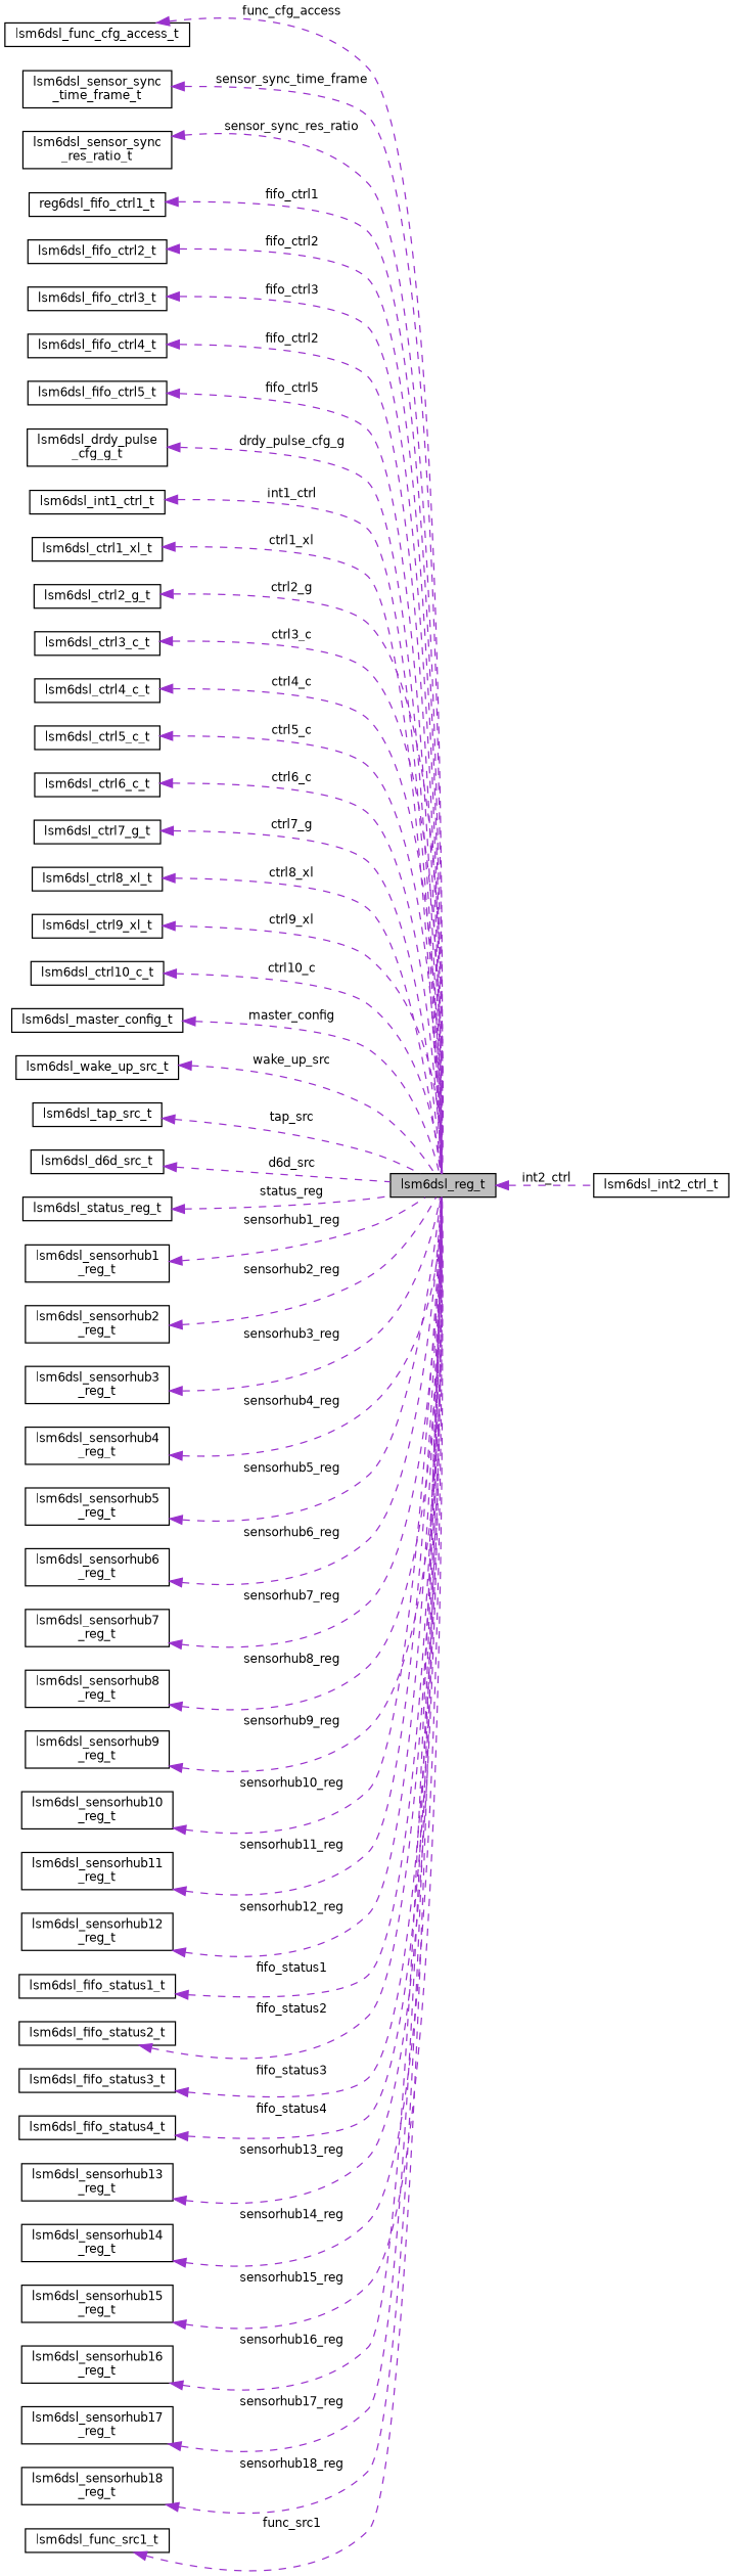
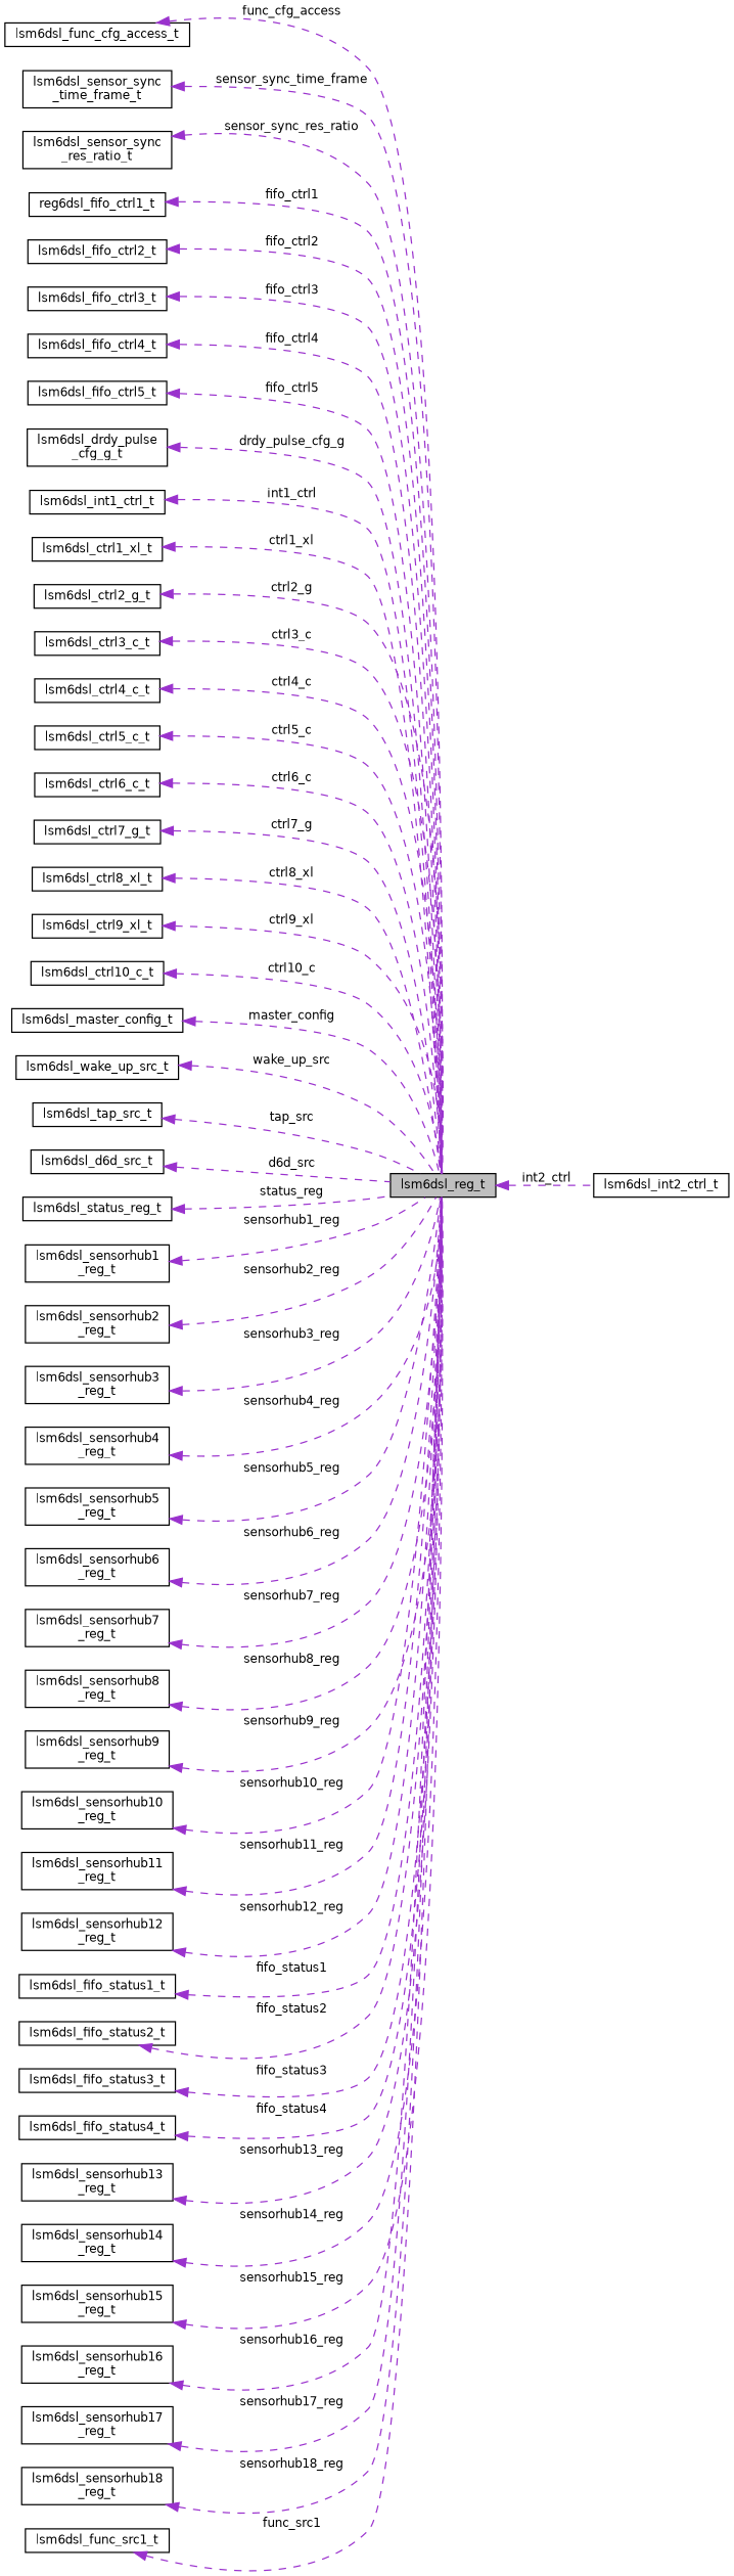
  digraph {
    rankdir=LR
    node [color=black fillcolor=white fontname=Helvetica fontsize=10 shape=record style=filled]
    edge [color=darkorchid3 dir=back fontname=Helvetica fontsize=10 labelfontname=Helvetica labelfontsize=10 style=dashed]
    n1 [fillcolor=grey75 fontcolor=black height=0.2 label=lsm6dsl_reg_t width=0.4]
    n2 [height=0.2 label=lsm6dsl_int2_ctrl_t width=0.4]
    n3 [height=0.2 label=lsm6dsl_func_cfg_access_t width=0.4]
    n4 [height=0.2 label="lsm6dsl_sensor_sync\l_time_frame_t" width=0.4]
    n5 [height=0.2 label="lsm6dsl_sensor_sync\l_res_ratio_t" width=0.4]
    n6 [height=0.2 label=reg6dsl_fifo_ctrl1_t width=0.4]
    n7 [height=0.2 label=lsm6dsl_fifo_ctrl2_t width=0.4]
    n8 [height=0.2 label=lsm6dsl_fifo_ctrl3_t width=0.4]
    n9 [height=0.2 label=lsm6dsl_fifo_ctrl4_t width=0.4]
    n10 [height=0.2 label=lsm6dsl_fifo_ctrl5_t width=0.4]
    n11 [height=0.2 label="lsm6dsl_drdy_pulse\l_cfg_g_t" width=0.4]
    n12 [height=0.2 label=lsm6dsl_int1_ctrl_t width=0.4]
    n13 [height=0.2 label=lsm6dsl_ctrl1_xl_t width=0.4]
    n14 [height=0.2 label=lsm6dsl_ctrl2_g_t width=0.4]
    n15 [height=0.2 label=lsm6dsl_ctrl3_c_t width=0.4]
    n16 [height=0.2 label=lsm6dsl_ctrl4_c_t width=0.4]
    n17 [height=0.2 label=lsm6dsl_ctrl5_c_t width=0.4]
    n18 [height=0.2 label=lsm6dsl_ctrl6_c_t width=0.4]
    n19 [height=0.2 label=lsm6dsl_ctrl7_g_t width=0.4]
    n20 [height=0.2 label=lsm6dsl_ctrl8_xl_t width=0.4]
    n21 [height=0.2 label=lsm6dsl_ctrl9_xl_t width=0.4]
    n22 [height=0.2 label=lsm6dsl_ctrl10_c_t width=0.4]
    n23 [height=0.2 label=lsm6dsl_master_config_t width=0.4]
    n24 [height=0.2 label=lsm6dsl_wake_up_src_t width=0.4]
    n25 [height=0.2 label=lsm6dsl_tap_src_t width=0.4]
    n26 [height=0.2 label=lsm6dsl_d6d_src_t width=0.4]
    n27 [height=0.2 label=lsm6dsl_status_reg_t width=0.4]
    n28 [height=0.2 label="lsm6dsl_sensorhub1\l_reg_t" width=0.4]
    n29 [height=0.2 label="lsm6dsl_sensorhub2\l_reg_t" width=0.4]
    n30 [height=0.2 label="lsm6dsl_sensorhub3\l_reg_t" width=0.4]
    n31 [height=0.2 label="lsm6dsl_sensorhub4\l_reg_t" width=0.4]
    n32 [height=0.2 label="lsm6dsl_sensorhub5\l_reg_t" width=0.4]
    n33 [height=0.2 label="lsm6dsl_sensorhub6\l_reg_t" width=0.4]
    n34 [height=0.2 label="lsm6dsl_sensorhub7\l_reg_t" width=0.4]
    n35 [height=0.2 label="lsm6dsl_sensorhub8\l_reg_t" width=0.4]
    n36 [height=0.2 label="lsm6dsl_sensorhub9\l_reg_t" width=0.4]
    n37 [height=0.2 label="lsm6dsl_sensorhub10\l_reg_t" width=0.4]
    n38 [height=0.2 label="lsm6dsl_sensorhub11\l_reg_t" width=0.4]
    n39 [height=0.2 label="lsm6dsl_sensorhub12\l_reg_t" width=0.4]
    n40 [height=0.2 label=lsm6dsl_fifo_status1_t width=0.4]
    n41 [height=0.2 label=lsm6dsl_fifo_status2_t width=0.4]
    n42 [height=0.2 label=lsm6dsl_fifo_status3_t width=0.4]
    n43 [height=0.2 label=lsm6dsl_fifo_status4_t width=0.4]
    n44 [height=0.2 label="lsm6dsl_sensorhub13\l_reg_t" width=0.4]
    n45 [height=0.2 label="lsm6dsl_sensorhub14\l_reg_t" width=0.4]
    n46 [height=0.2 label="lsm6dsl_sensorhub15\l_reg_t" width=0.4]
    n47 [height=0.2 label="lsm6dsl_sensorhub16\l_reg_t" width=0.4]
    n48 [height=0.2 label="lsm6dsl_sensorhub17\l_reg_t" width=0.4]
    n49 [height=0.2 label="lsm6dsl_sensorhub18\l_reg_t" width=0.4]
    n50 [height=0.2 label=lsm6dsl_func_src1_t width=0.4]
    n1 -> n2 [label=" int2_ctrl"]
    n3 -> n1 [label=" func_cfg_access"]
    n4 -> n1 [label=" sensor_sync_time_frame"]
    n5 -> n1 [label=" sensor_sync_res_ratio"]
    n6 -> n1 [label=" fifo_ctrl1"]
    n7 -> n1 [label=" fifo_ctrl2"]
    n8 -> n1 [label=" fifo_ctrl3"]
-   n9 -> n1 [label=" fifo_ctrl2"]
+   n9 -> n1 [label=" fifo_ctrl4"]
    n10 -> n1 [label=" fifo_ctrl5"]
    n11 -> n1 [label=" drdy_pulse_cfg_g"]
    n12 -> n1 [label=" int1_ctrl"]
    n13 -> n1 [label=" ctrl1_xl"]
    n14 -> n1 [label=" ctrl2_g"]
    n15 -> n1 [label=" ctrl3_c"]
    n16 -> n1 [label=" ctrl4_c"]
    n17 -> n1 [label=" ctrl5_c"]
    n18 -> n1 [label=" ctrl6_c"]
    n19 -> n1 [label=" ctrl7_g"]
    n20 -> n1 [label=" ctrl8_xl"]
    n21 -> n1 [label=" ctrl9_xl"]
    n22 -> n1 [label=" ctrl10_c"]
    n23 -> n1 [label=" master_config"]
    n24 -> n1 [label=" wake_up_src"]
    n25 -> n1 [label=" tap_src"]
    n26 -> n1 [label=" d6d_src"]
    n27 -> n1 [label=" status_reg"]
    n28 -> n1 [label=" sensorhub1_reg"]
    n29 -> n1 [label=" sensorhub2_reg"]
    n30 -> n1 [label=" sensorhub3_reg"]
    n31 -> n1 [label=" sensorhub4_reg"]
    n32 -> n1 [label=" sensorhub5_reg"]
    n33 -> n1 [label=" sensorhub6_reg"]
    n34 -> n1 [label=" sensorhub7_reg"]
    n35 -> n1 [label=" sensorhub8_reg"]
    n36 -> n1 [label=" sensorhub9_reg"]
    n37 -> n1 [label=" sensorhub10_reg"]
    n38 -> n1 [label=" sensorhub11_reg"]
    n39 -> n1 [label=" sensorhub12_reg"]
    n40 -> n1 [label=" fifo_status1"]
    n41 -> n1 [label=" fifo_status2"]
    n42 -> n1 [label=" fifo_status3"]
    n43 -> n1 [label=" fifo_status4"]
    n44 -> n1 [label=" sensorhub13_reg"]
    n45 -> n1 [label=" sensorhub14_reg"]
    n46 -> n1 [label=" sensorhub15_reg"]
    n47 -> n1 [label=" sensorhub16_reg"]
    n48 -> n1 [label=" sensorhub17_reg"]
    n49 -> n1 [label=" sensorhub18_reg"]
    n50 -> n1 [label=" func_src1"]
  }
